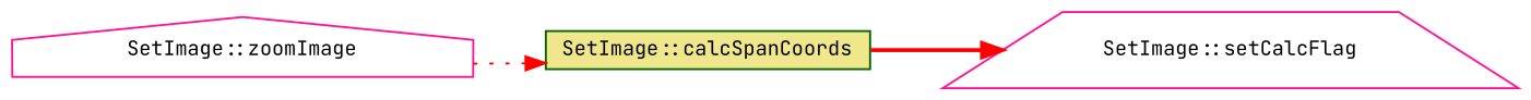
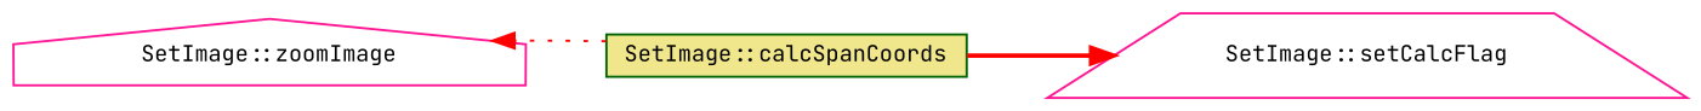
  digraph {
    fontname="JetBrains Mono"
    rankdir=LR
    node [color=deeppink fillcolor=white fontname="JetBrains Mono" fontsize=10 style=filled]
    edge [color=red fontname="JetBrains Mono" fontsize=10 labelfontname=Helvetica labelfontsize=10]
    n1 [fontcolor=black height=0.2 label="SetImage::zoomImage" shape=house width=0.4]
    n2 [color=darkgreen fillcolor=khaki height=0.2 label="SetImage::calcSpanCoords" shape=box width=0.4]
    n3 [height=0.2 label="SetImage::setCalcFlag" shape=trapezium width=0.4]
-   n1 -> n2 [style=dotted]
+   n2 -> n1 [style=dotted]
    n2 -> n3 [style=bold]
  }
